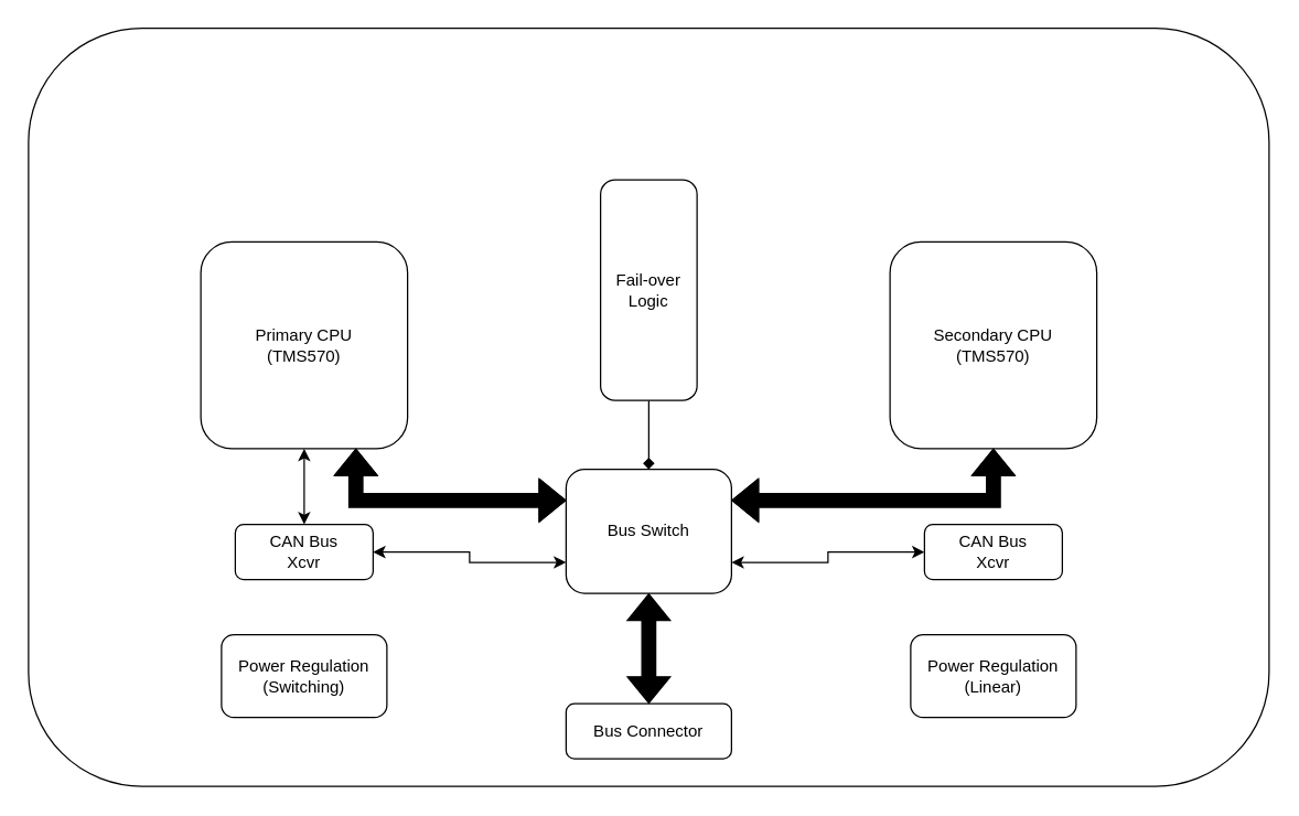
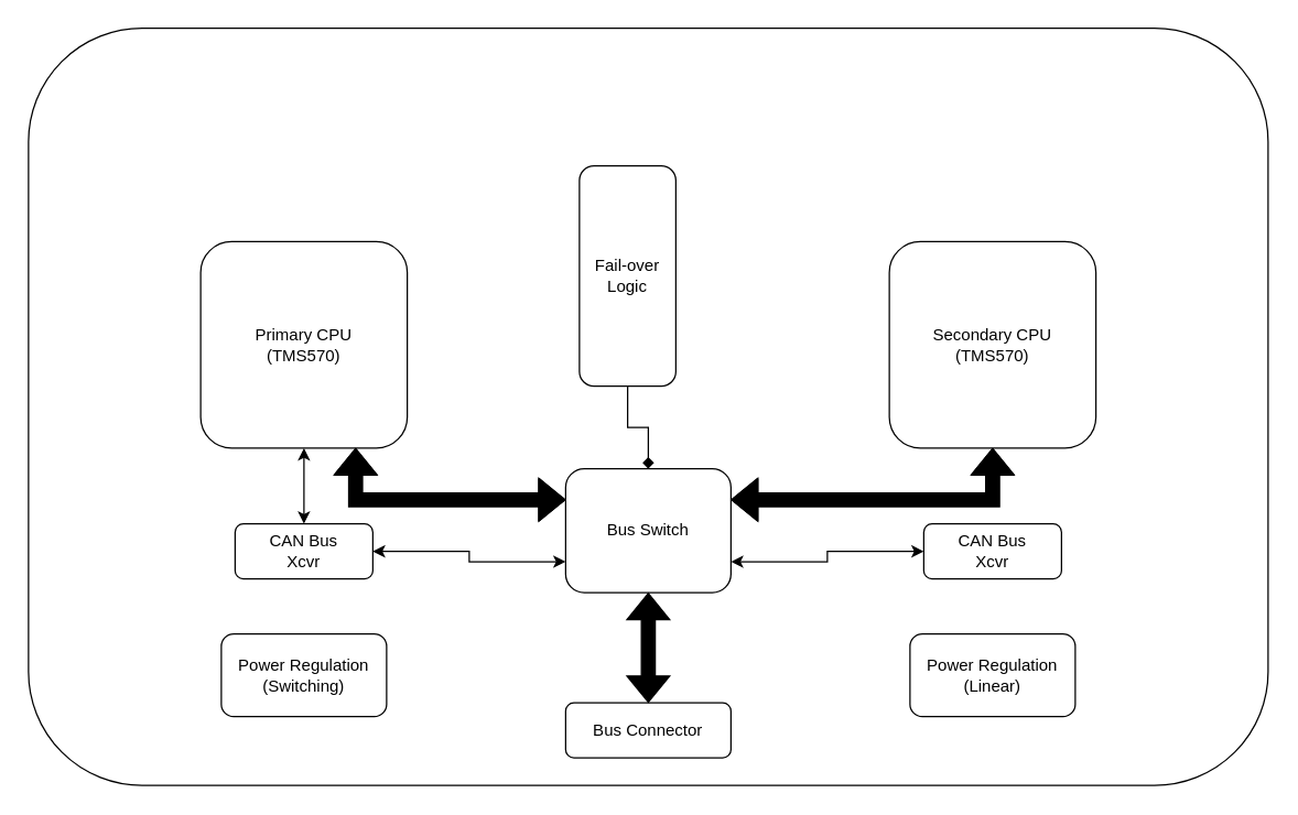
  <mxCell id="0" />
  <mxCell id="1" parent="0" />
  <mxCell id="2" value="" style="rounded=1;whiteSpace=wrap;html=1;" vertex="1" parent="1"><mxGeometry x="20" y="20" width="900" height="550" as="geometry" /></mxCell>
  <mxCell id="3" value="&lt;div&gt;Bus Connector&lt;/div&gt;" style="rounded=1;whiteSpace=wrap;html=1;" vertex="1" parent="1"><mxGeometry x="410" y="510" width="120" height="40" as="geometry" /></mxCell>
  <mxCell id="4" value="&lt;div&gt;Power Regulation&lt;/div&gt;&lt;div&gt;(Switching)&lt;/div&gt;" style="rounded=1;whiteSpace=wrap;html=1;" vertex="1" parent="1"><mxGeometry x="160" y="460" width="120" height="60" as="geometry" /></mxCell>
  <mxCell id="5" value="&lt;div&gt;Power Regulation&lt;/div&gt;&lt;div&gt;(Linear)&lt;/div&gt;" style="rounded=1;whiteSpace=wrap;html=1;" vertex="1" parent="1"><mxGeometry x="660" y="460" width="120" height="60" as="geometry" /></mxCell>
  <mxCell id="6" style="edgeStyle=orthogonalEdgeStyle;rounded=0;orthogonalLoop=1;jettySize=auto;html=1;exitX=0.5;exitY=1;exitDx=0;exitDy=0;endArrow=diamond;" edge="1" parent="1" source="7" target="9"><mxGeometry relative="1" as="geometry" /></mxCell>
- <mxCell id="7" value="Fail-over Logic" style="rounded=1;whiteSpace=wrap;html=1;" vertex="1" parent="1"><mxGeometry x="435" y="130" width="70" height="160" as="geometry" /></mxCell>
+ <mxCell id="7" value="Fail-over Logic" style="rounded=1;whiteSpace=wrap;html=1;" vertex="1" parent="1"><mxGeometry x="420" y="120" width="70" height="160" as="geometry" /></mxCell>
  <mxCell id="8" style="edgeStyle=orthogonalEdgeStyle;rounded=0;orthogonalLoop=1;jettySize=auto;html=1;exitX=0.5;exitY=0;exitDx=0;exitDy=0;" edge="1" parent="1" source="9"><mxGeometry relative="1" as="geometry"><mxPoint x="470" y="360" as="targetPoint" /></mxGeometry></mxCell>
  <mxCell id="9" value="Bus Switch" style="rounded=1;whiteSpace=wrap;html=1;" vertex="1" parent="1"><mxGeometry x="410" y="340" width="120" height="90" as="geometry" /></mxCell>
  <mxCell id="10" value="" style="shape=flexArrow;endArrow=classic;startArrow=classic;html=1;rounded=0;exitX=0.5;exitY=0;exitDx=0;exitDy=0;entryX=0.5;entryY=1;entryDx=0;entryDy=0;fillColor=#000000;" edge="1" parent="1" source="3" target="9"><mxGeometry width="100" height="100" relative="1" as="geometry"><mxPoint x="500" y="510" as="sourcePoint" /><mxPoint x="600" y="410" as="targetPoint" /></mxGeometry></mxCell>
  <mxCell id="11" value="&lt;div&gt;Primary CPU&lt;/div&gt;&lt;div&gt;(TMS570)&lt;br&gt;&lt;/div&gt;" style="rounded=1;whiteSpace=wrap;html=1;" vertex="1" parent="1"><mxGeometry x="145" y="175" width="150" height="150" as="geometry" /></mxCell>
  <mxCell id="12" value="&lt;div&gt;Secondary CPU&lt;/div&gt;&lt;div&gt;(TMS570)&lt;br&gt;&lt;/div&gt;" style="rounded=1;whiteSpace=wrap;html=1;" vertex="1" parent="1"><mxGeometry x="645" y="175" width="150" height="150" as="geometry" /></mxCell>
  <mxCell id="13" value="" style="shape=flexArrow;endArrow=classic;startArrow=classic;html=1;rounded=0;fillColor=#000000;exitX=0;exitY=0.25;exitDx=0;exitDy=0;edgeStyle=orthogonalEdgeStyle;entryX=0.75;entryY=1;entryDx=0;entryDy=0;" edge="1" parent="1" source="9" target="11"><mxGeometry width="100" height="100" relative="1" as="geometry"><mxPoint x="260" y="420" as="sourcePoint" /><mxPoint x="260" y="340" as="targetPoint" /></mxGeometry></mxCell>
  <mxCell id="14" value="&lt;div&gt;CAN Bus&lt;/div&gt;&lt;div&gt;Xcvr&lt;br&gt;&lt;/div&gt;" style="rounded=1;whiteSpace=wrap;html=1;" vertex="1" parent="1"><mxGeometry x="170" y="380" width="100" height="40" as="geometry" /></mxCell>
  <mxCell id="15" value="" style="endArrow=classic;startArrow=classic;html=1;rounded=0;entryX=0.5;entryY=1;entryDx=0;entryDy=0;exitX=0.5;exitY=0;exitDx=0;exitDy=0;" edge="1" parent="1" source="14" target="11"><mxGeometry width="50" height="50" relative="1" as="geometry"><mxPoint x="530" y="300" as="sourcePoint" /><mxPoint x="580" y="250" as="targetPoint" /></mxGeometry></mxCell>
  <mxCell id="16" value="" style="endArrow=classic;startArrow=classic;html=1;rounded=0;exitX=1;exitY=0.5;exitDx=0;exitDy=0;entryX=0;entryY=0.75;entryDx=0;entryDy=0;edgeStyle=orthogonalEdgeStyle;" edge="1" parent="1" source="14" target="9"><mxGeometry width="50" height="50" relative="1" as="geometry"><mxPoint x="530" y="300" as="sourcePoint" /><mxPoint x="580" y="250" as="targetPoint" /></mxGeometry></mxCell>
  <mxCell id="17" value="&lt;div&gt;CAN Bus&lt;/div&gt;&lt;div&gt;Xcvr&lt;br&gt;&lt;/div&gt;" style="rounded=1;whiteSpace=wrap;html=1;" vertex="1" parent="1"><mxGeometry x="670" y="380" width="100" height="40" as="geometry" /></mxCell>
  <mxCell id="18" value="" style="endArrow=classic;startArrow=classic;html=1;rounded=0;exitX=1;exitY=0.75;exitDx=0;exitDy=0;entryX=0;entryY=0.5;entryDx=0;entryDy=0;edgeStyle=orthogonalEdgeStyle;" edge="1" parent="1" source="9" target="17"><mxGeometry width="50" height="50" relative="1" as="geometry"><mxPoint x="550" y="342" as="sourcePoint" /><mxPoint x="690" y="350" as="targetPoint" /></mxGeometry></mxCell>
  <mxCell id="19" value="" style="shape=flexArrow;endArrow=classic;startArrow=classic;html=1;rounded=0;fillColor=#000000;exitX=1;exitY=0.25;exitDx=0;exitDy=0;edgeStyle=orthogonalEdgeStyle;entryX=0.5;entryY=1;entryDx=0;entryDy=0;" edge="1" parent="1" source="9" target="12"><mxGeometry width="100" height="100" relative="1" as="geometry"><mxPoint x="932" y="379.5" as="sourcePoint" /><mxPoint x="780" y="341.5" as="targetPoint" /></mxGeometry></mxCell>
